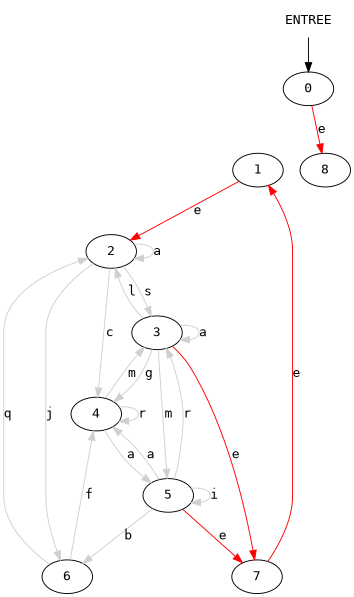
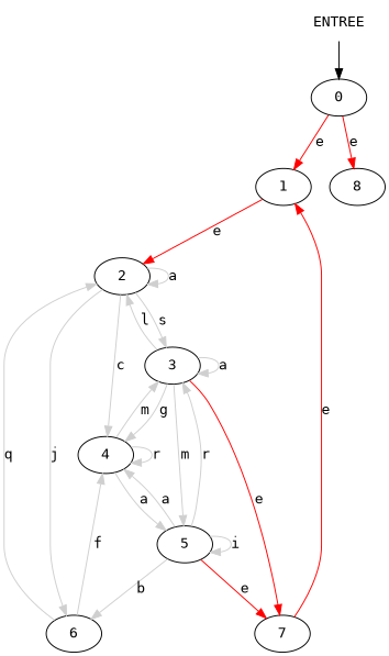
  digraph {
    fontname="DejaVu Sans Mono"
    node [fontname="DejaVu Sans Mono"]
    edge [fontname="DejaVu Sans Mono" color=grey81]
    n1 [label=ENTREE shape=none]
    n2 [label=0]
    n3 [label=1]
    n4 [label=8]
    n5 [label=2]
    n6 [label=3]
    n7 [label=4]
    n8 [label=6]
    n9 [label=5]
    n10 [label=7]
    n1 -> n2 [color=""]
+   n2 -> n3 [color=red label=e]
    n2 -> n4 [color=red label=e]
    n3 -> n5 [color=red label=e]
    n5 -> n5 [label=a]
    n5 -> n6 [label=s]
    n5 -> n7 [label=c]
    n5 -> n8 [label=j]
    n6 -> n5 [label=l]
    n6 -> n6 [label=a]
    n6 -> n7 [label=g]
    n6 -> n9 [label=m]
    n6 -> n10 [color=red label=e]
    n7 -> n6 [label=m]
    n7 -> n7 [label=r]
    n7 -> n9 [label=a]
    n8 -> n5 [label=q]
    n8 -> n7 [label=f]
    n9 -> n6 [label=r]
    n9 -> n7 [label=a]
    n9 -> n8 [label=b]
    n9 -> n9 [label=i]
    n9 -> n10 [color=red label=e]
    n10 -> n3 [color=red label=e]
  }
